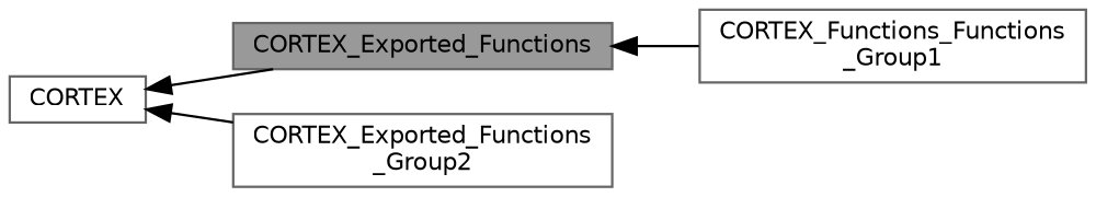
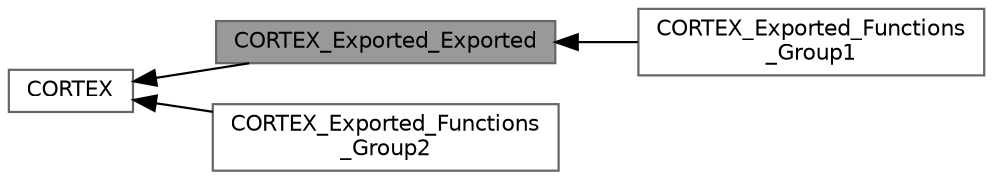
  digraph {
    rankdir=LR
    node [color=grey40 fillcolor=white fontname=Helvetica fontsize=10 shape=box style=filled]
    edge [dir=back fontname=Helvetica fontsize=10 labelfontname=Helvetica labelfontsize=10 shape=plaintext style=solid]
    n1 [height=0.2 label=CORTEX width=0.4]
-   n2 [color=gray40 fillcolor=grey60 fontcolor=black height=0.2 label=CORTEX_Exported_Functions width=0.4]
+   n2 [color=gray40 fillcolor=grey60 fontcolor=black height=0.2 label=CORTEX_Exported_Exported width=0.4]
    n3 [height=0.2 label="CORTEX_Exported_Functions\l_Group2" width=0.4]
-   n4 [height=0.2 label="CORTEX_Functions_Functions\l_Group1" width=0.4]
+   n4 [height=0.2 label="CORTEX_Exported_Functions\l_Group1" width=0.4]
    n1 -> n2
    n1 -> n3
    n2 -> n4
  }
